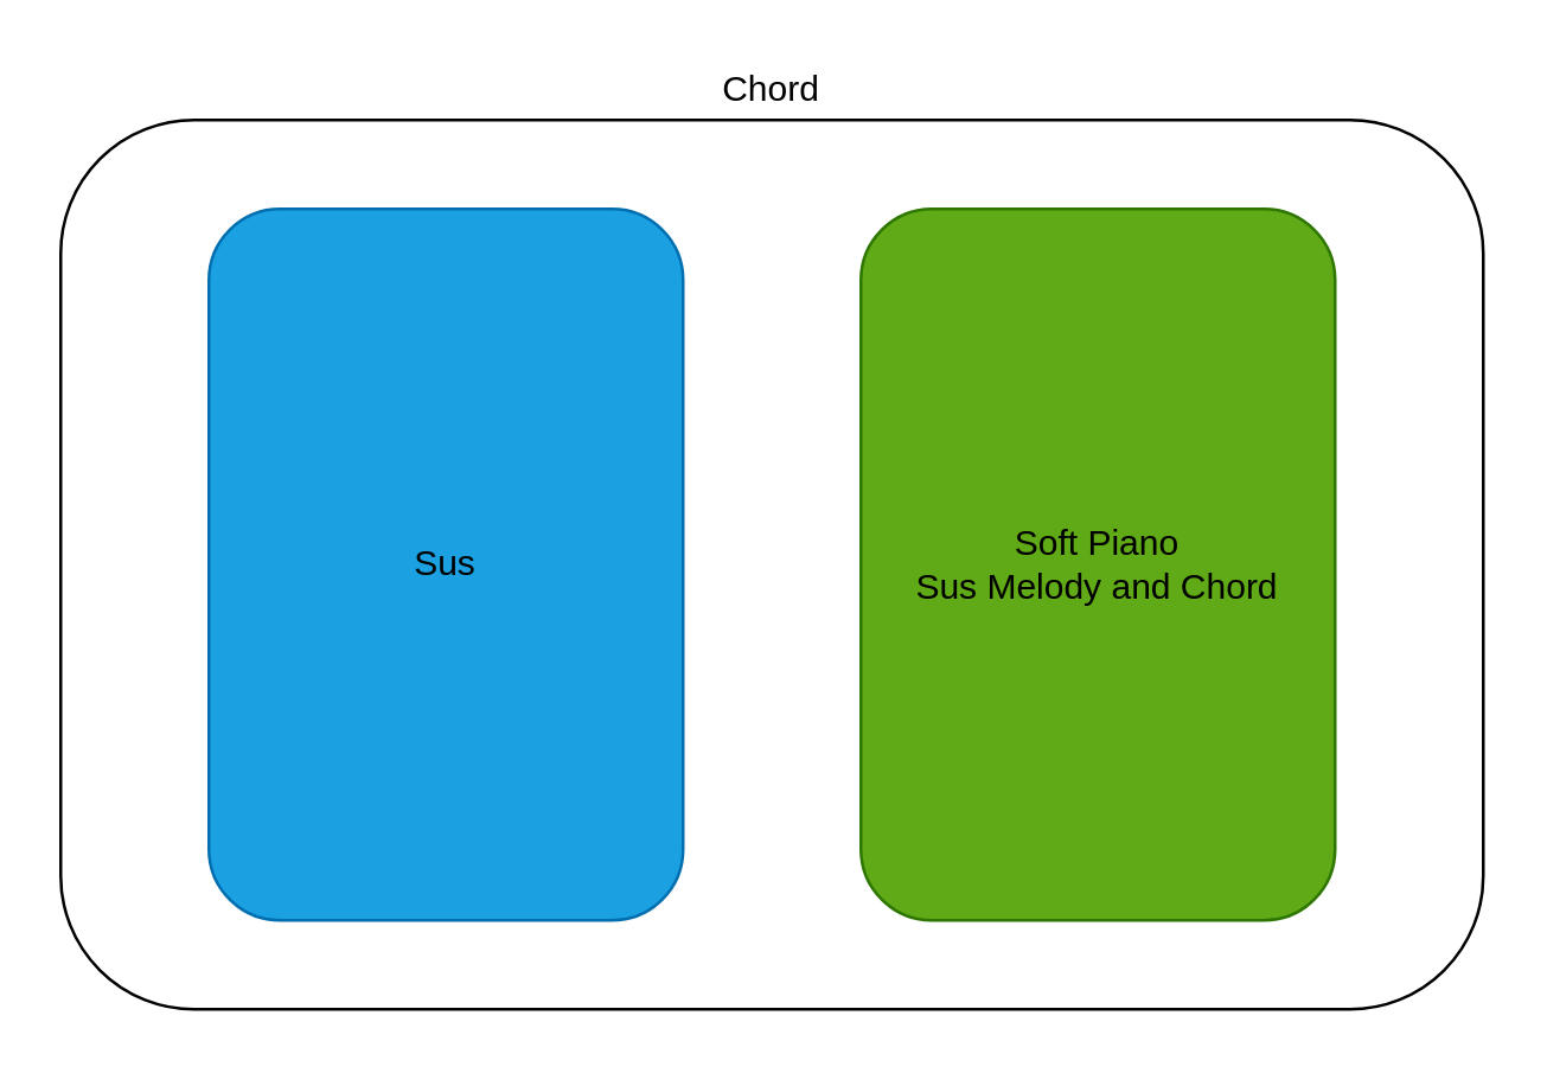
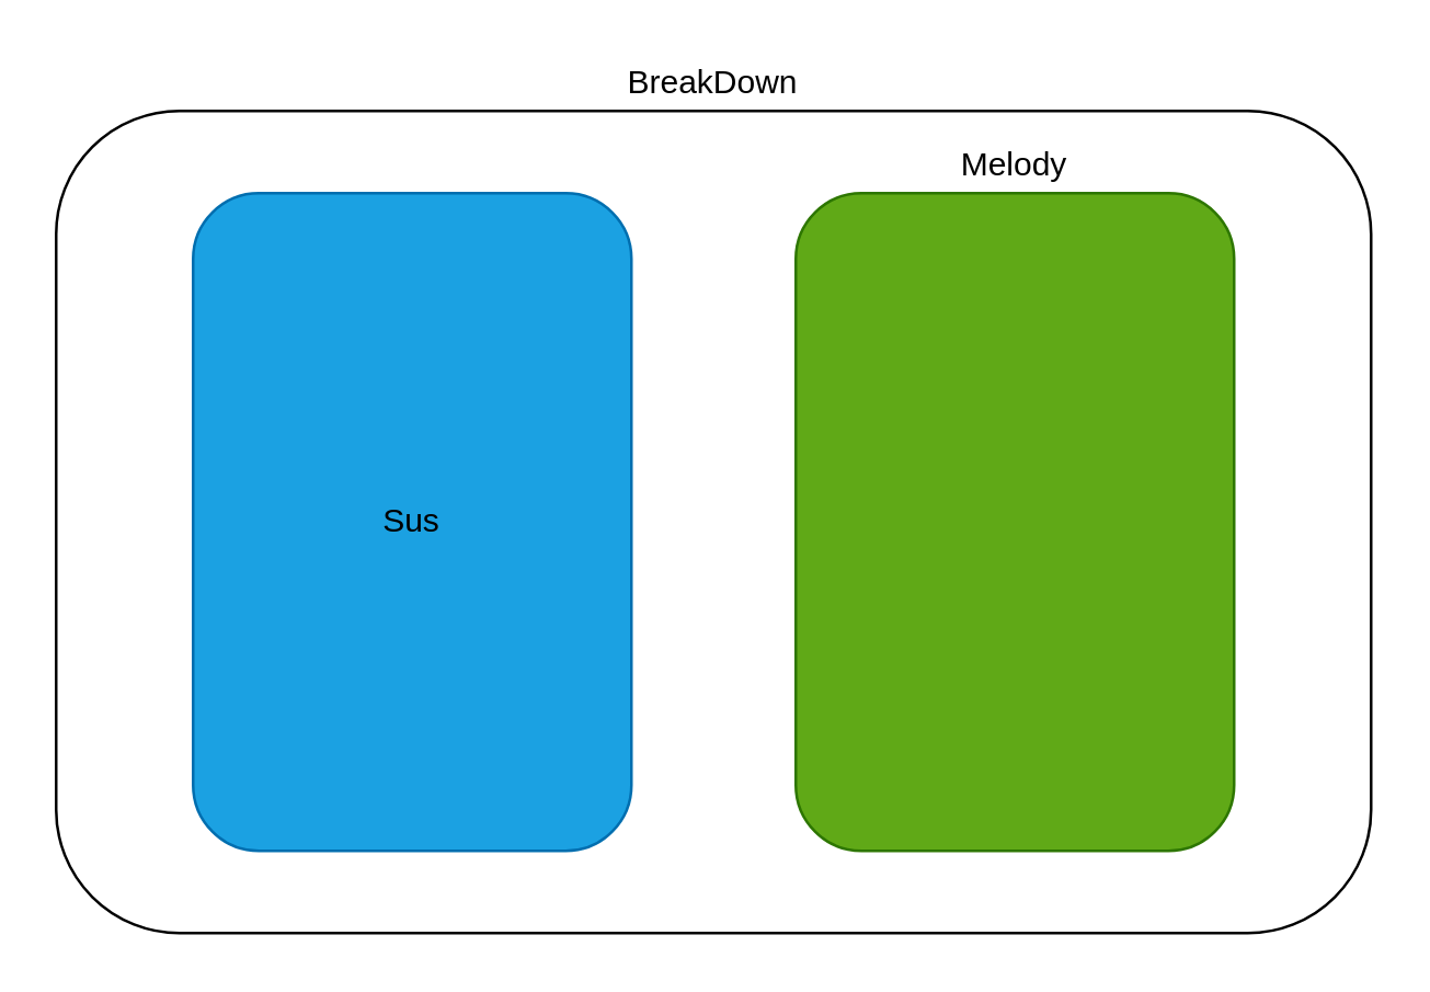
  <mxCell id="0" />
  <mxCell id="1" parent="0" />
  <mxCell id="2" value="" style="rounded=1;whiteSpace=wrap;html=1;" parent="1" vertex="1"><mxGeometry x="20" y="40" width="480" height="300" as="geometry" /></mxCell>
  <mxCell id="3" value="" style="rounded=1;whiteSpace=wrap;html=1;fillColor=#1ba1e2;strokeColor=#006EAF;fontColor=#ffffff;" parent="1" vertex="1"><mxGeometry x="70" y="70" width="160" height="240" as="geometry" /></mxCell>
  <mxCell id="4" value="" style="rounded=1;whiteSpace=wrap;html=1;fillColor=#60a917;strokeColor=#2D7600;fontColor=#ffffff;" parent="1" vertex="1"><mxGeometry x="290" y="70" width="160" height="240" as="geometry" /></mxCell>
- <mxCell id="5" value="Soft Piano &lt;br&gt;Sus Melody and Chord" style="text;html=1;strokeColor=none;fillColor=none;align=center;verticalAlign=middle;whiteSpace=wrap;rounded=0;" parent="1" vertex="1"><mxGeometry x="290" y="180" width="160" height="20" as="geometry" /></mxCell>
- <mxCell id="7" value="Chord" style="text;html=1;strokeColor=none;fillColor=none;align=center;verticalAlign=middle;whiteSpace=wrap;rounded=0;" parent="1" vertex="1"><mxGeometry x="225" y="20" width="70" height="20" as="geometry" /></mxCell>
+ <mxCell id="6" value="Melody" style="text;html=1;strokeColor=none;fillColor=none;align=center;verticalAlign=middle;whiteSpace=wrap;rounded=0;" parent="1" vertex="1"><mxGeometry x="350" y="50" width="40" height="20" as="geometry" /></mxCell>
+ <mxCell id="7" value="BreakDown" style="text;html=1;strokeColor=none;fillColor=none;align=center;verticalAlign=middle;whiteSpace=wrap;rounded=0;" parent="1" vertex="1"><mxGeometry x="225" y="20" width="70" height="20" as="geometry" /></mxCell>
  <mxCell id="8" value="Sus" style="text;html=1;strokeColor=none;fillColor=none;align=center;verticalAlign=middle;whiteSpace=wrap;rounded=0;" parent="1" vertex="1"><mxGeometry x="110" y="180" width="80" height="20" as="geometry" /></mxCell>
